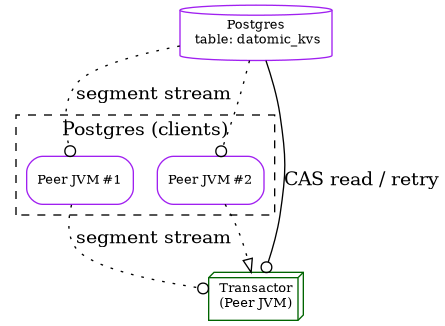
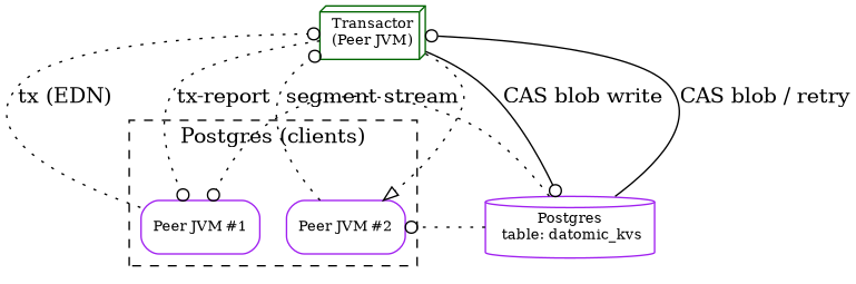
  digraph {
    rankdir=TB
    node [color=purple fontsize=10 shape=box style=rounded]
    edge [arrowhead=odot style=dotted]
    n1 [label="Peer JVM #1"]
    n2 [label="Peer JVM #2"]
    n3 [color=darkgreen label="Transactor\n(Peer JVM)" shape=box3d]
    n4 [label="Postgres\n table: datomic_kvs" shape=cylinder]
    subgraph cluster_1 {
      label="Postgres (clients)"
      style=dashed
      n1
      n2
    }
-   n1 -> n3 [label="segment stream"]
-   n2 -> n3 [arrowhead=onormal]
+   n1 -> n3 [label="tx (EDN)"]
+   n2 -> n3
+   n3 -> n1 [label="tx-report"]
+   n3 -> n2 [arrowhead=onormal]
+   n3 -> n4 [label="CAS blob write" style=solid]
    n4 -> n1 [label="segment stream"]
    n4 -> n2
-   n4 -> n3 [label="CAS read / retry" style=solid]
+   n4 -> n3 [label="CAS blob / retry" style=solid]
  }
